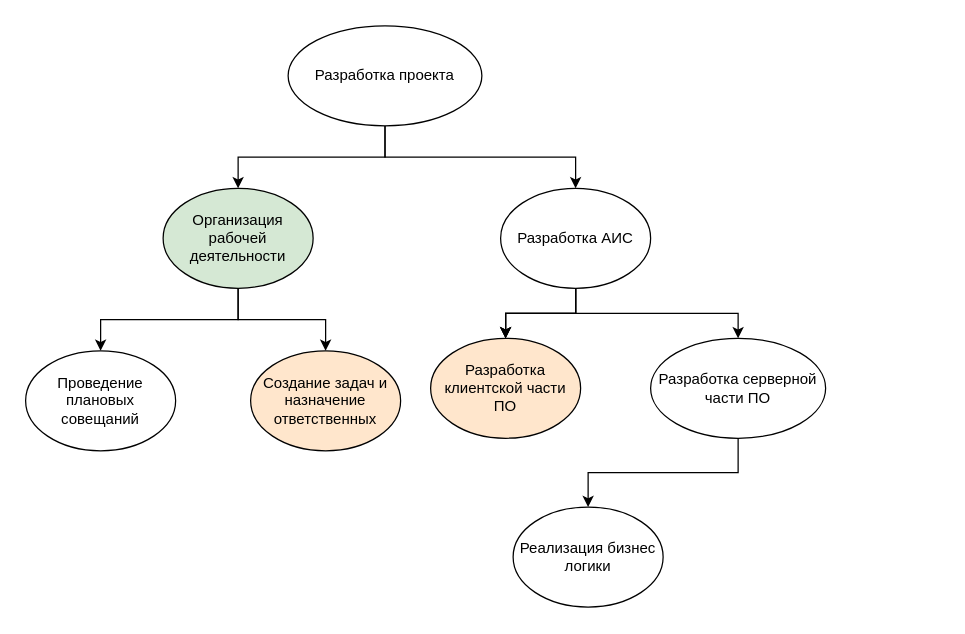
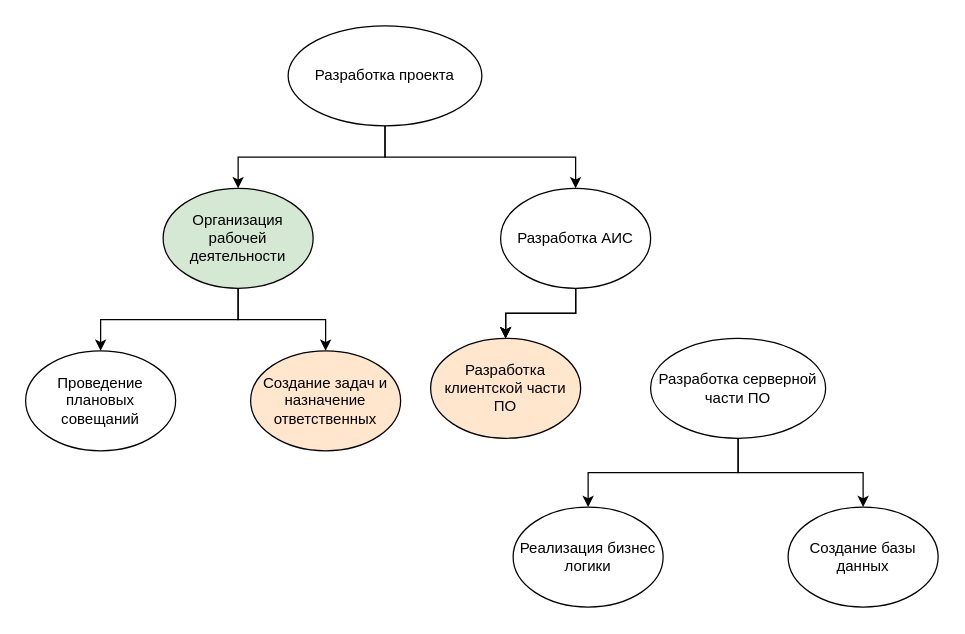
  <mxCell id="0" />
  <mxCell id="1" parent="0" />
  <mxCell id="2" style="edgeStyle=orthogonalEdgeStyle;rounded=0;orthogonalLoop=1;jettySize=auto;html=1;exitX=0.5;exitY=1;exitDx=0;exitDy=0;" edge="1" parent="1" source="4" target="7"><mxGeometry relative="1" as="geometry" /></mxCell>
  <mxCell id="3" style="edgeStyle=orthogonalEdgeStyle;rounded=0;orthogonalLoop=1;jettySize=auto;html=1;exitX=0.5;exitY=1;exitDx=0;exitDy=0;" edge="1" parent="1" source="4" target="12"><mxGeometry relative="1" as="geometry" /></mxCell>
  <mxCell id="4" value="Разработка проекта" style="ellipse;whiteSpace=wrap;html=1;" vertex="1" parent="1"><mxGeometry x="230" y="20" width="155" height="80" as="geometry" /></mxCell>
  <mxCell id="5" style="edgeStyle=orthogonalEdgeStyle;rounded=0;orthogonalLoop=1;jettySize=auto;html=1;entryX=0.5;entryY=0;entryDx=0;entryDy=0;" edge="1" parent="1" source="7" target="13"><mxGeometry relative="1" as="geometry"><mxPoint x="70" y="300" as="targetPoint" /></mxGeometry></mxCell>
  <mxCell id="6" style="edgeStyle=orthogonalEdgeStyle;rounded=0;orthogonalLoop=1;jettySize=auto;html=1;exitX=0.5;exitY=1;exitDx=0;exitDy=0;entryX=0.5;entryY=0;entryDx=0;entryDy=0;" edge="1" parent="1" source="7" target="14"><mxGeometry relative="1" as="geometry"><mxPoint x="250" y="310" as="targetPoint" /></mxGeometry></mxCell>
  <mxCell id="7" value="Организация рабочей деятельности" style="ellipse;whiteSpace=wrap;html=1;fillColor=#d5e8d4;" vertex="1" parent="1"><mxGeometry x="130" y="150" width="120" height="80" as="geometry" /></mxCell>
  <mxCell id="8" value="" style="edgeStyle=orthogonalEdgeStyle;rounded=0;orthogonalLoop=1;jettySize=auto;html=1;" edge="1" parent="1" source="12" target="15"><mxGeometry relative="1" as="geometry" /></mxCell>
  <mxCell id="9" value="" style="edgeStyle=orthogonalEdgeStyle;rounded=0;orthogonalLoop=1;jettySize=auto;html=1;" edge="1" parent="1" source="12" target="15"><mxGeometry relative="1" as="geometry" /></mxCell>
  <mxCell id="10" value="" style="edgeStyle=orthogonalEdgeStyle;rounded=0;orthogonalLoop=1;jettySize=auto;html=1;" edge="1" parent="1" source="12" target="15"><mxGeometry relative="1" as="geometry" /></mxCell>
- <mxCell id="11" style="edgeStyle=orthogonalEdgeStyle;rounded=0;orthogonalLoop=1;jettySize=auto;html=1;exitX=0.5;exitY=1;exitDx=0;exitDy=0;" edge="1" parent="1" source="12" target="18"><mxGeometry relative="1" as="geometry" /></mxCell>
  <mxCell id="12" value="Разработка АИС" style="ellipse;whiteSpace=wrap;html=1;" vertex="1" parent="1"><mxGeometry x="400" y="150" width="120" height="80" as="geometry" /></mxCell>
  <mxCell id="13" value="Проведение плановых совещаний" style="ellipse;whiteSpace=wrap;html=1;" vertex="1" parent="1"><mxGeometry x="20" y="280" width="120" height="80" as="geometry" /></mxCell>
  <mxCell id="14" value="Создание задач и назначение ответственных" style="ellipse;whiteSpace=wrap;html=1;fillColor=#ffe6cc;" vertex="1" parent="1"><mxGeometry x="200" y="280" width="120" height="80" as="geometry" /></mxCell>
  <mxCell id="15" value="Разработка клиентской части ПО" style="ellipse;whiteSpace=wrap;html=1;fillColor=#ffe6cc;" vertex="1" parent="1"><mxGeometry x="344" y="270" width="120" height="80" as="geometry" /></mxCell>
  <mxCell id="16" style="edgeStyle=orthogonalEdgeStyle;rounded=0;orthogonalLoop=1;jettySize=auto;html=1;entryX=0.5;entryY=0;entryDx=0;entryDy=0;" edge="1" parent="1" source="18" target="19"><mxGeometry relative="1" as="geometry"><mxPoint x="480" y="420" as="targetPoint" /></mxGeometry></mxCell>
+ <mxCell id="17" style="edgeStyle=orthogonalEdgeStyle;rounded=0;orthogonalLoop=1;jettySize=auto;html=1;exitX=0.5;exitY=1;exitDx=0;exitDy=0;entryX=0.5;entryY=0;entryDx=0;entryDy=0;" edge="1" parent="1" source="18" target="20"><mxGeometry relative="1" as="geometry"><mxPoint x="640" y="430" as="targetPoint" /></mxGeometry></mxCell>
  <mxCell id="18" value="Разработка серверной части ПО" style="ellipse;whiteSpace=wrap;html=1;" vertex="1" parent="1"><mxGeometry x="520" y="270" width="140" height="80" as="geometry" /></mxCell>
  <mxCell id="19" value="Реализация бизнес логики" style="ellipse;whiteSpace=wrap;html=1;" vertex="1" parent="1"><mxGeometry x="410" y="405" width="120" height="80" as="geometry" /></mxCell>
+ <mxCell id="20" value="Создание базы данных" style="ellipse;whiteSpace=wrap;html=1;" vertex="1" parent="1"><mxGeometry x="630" y="405" width="120" height="80" as="geometry" /></mxCell>
